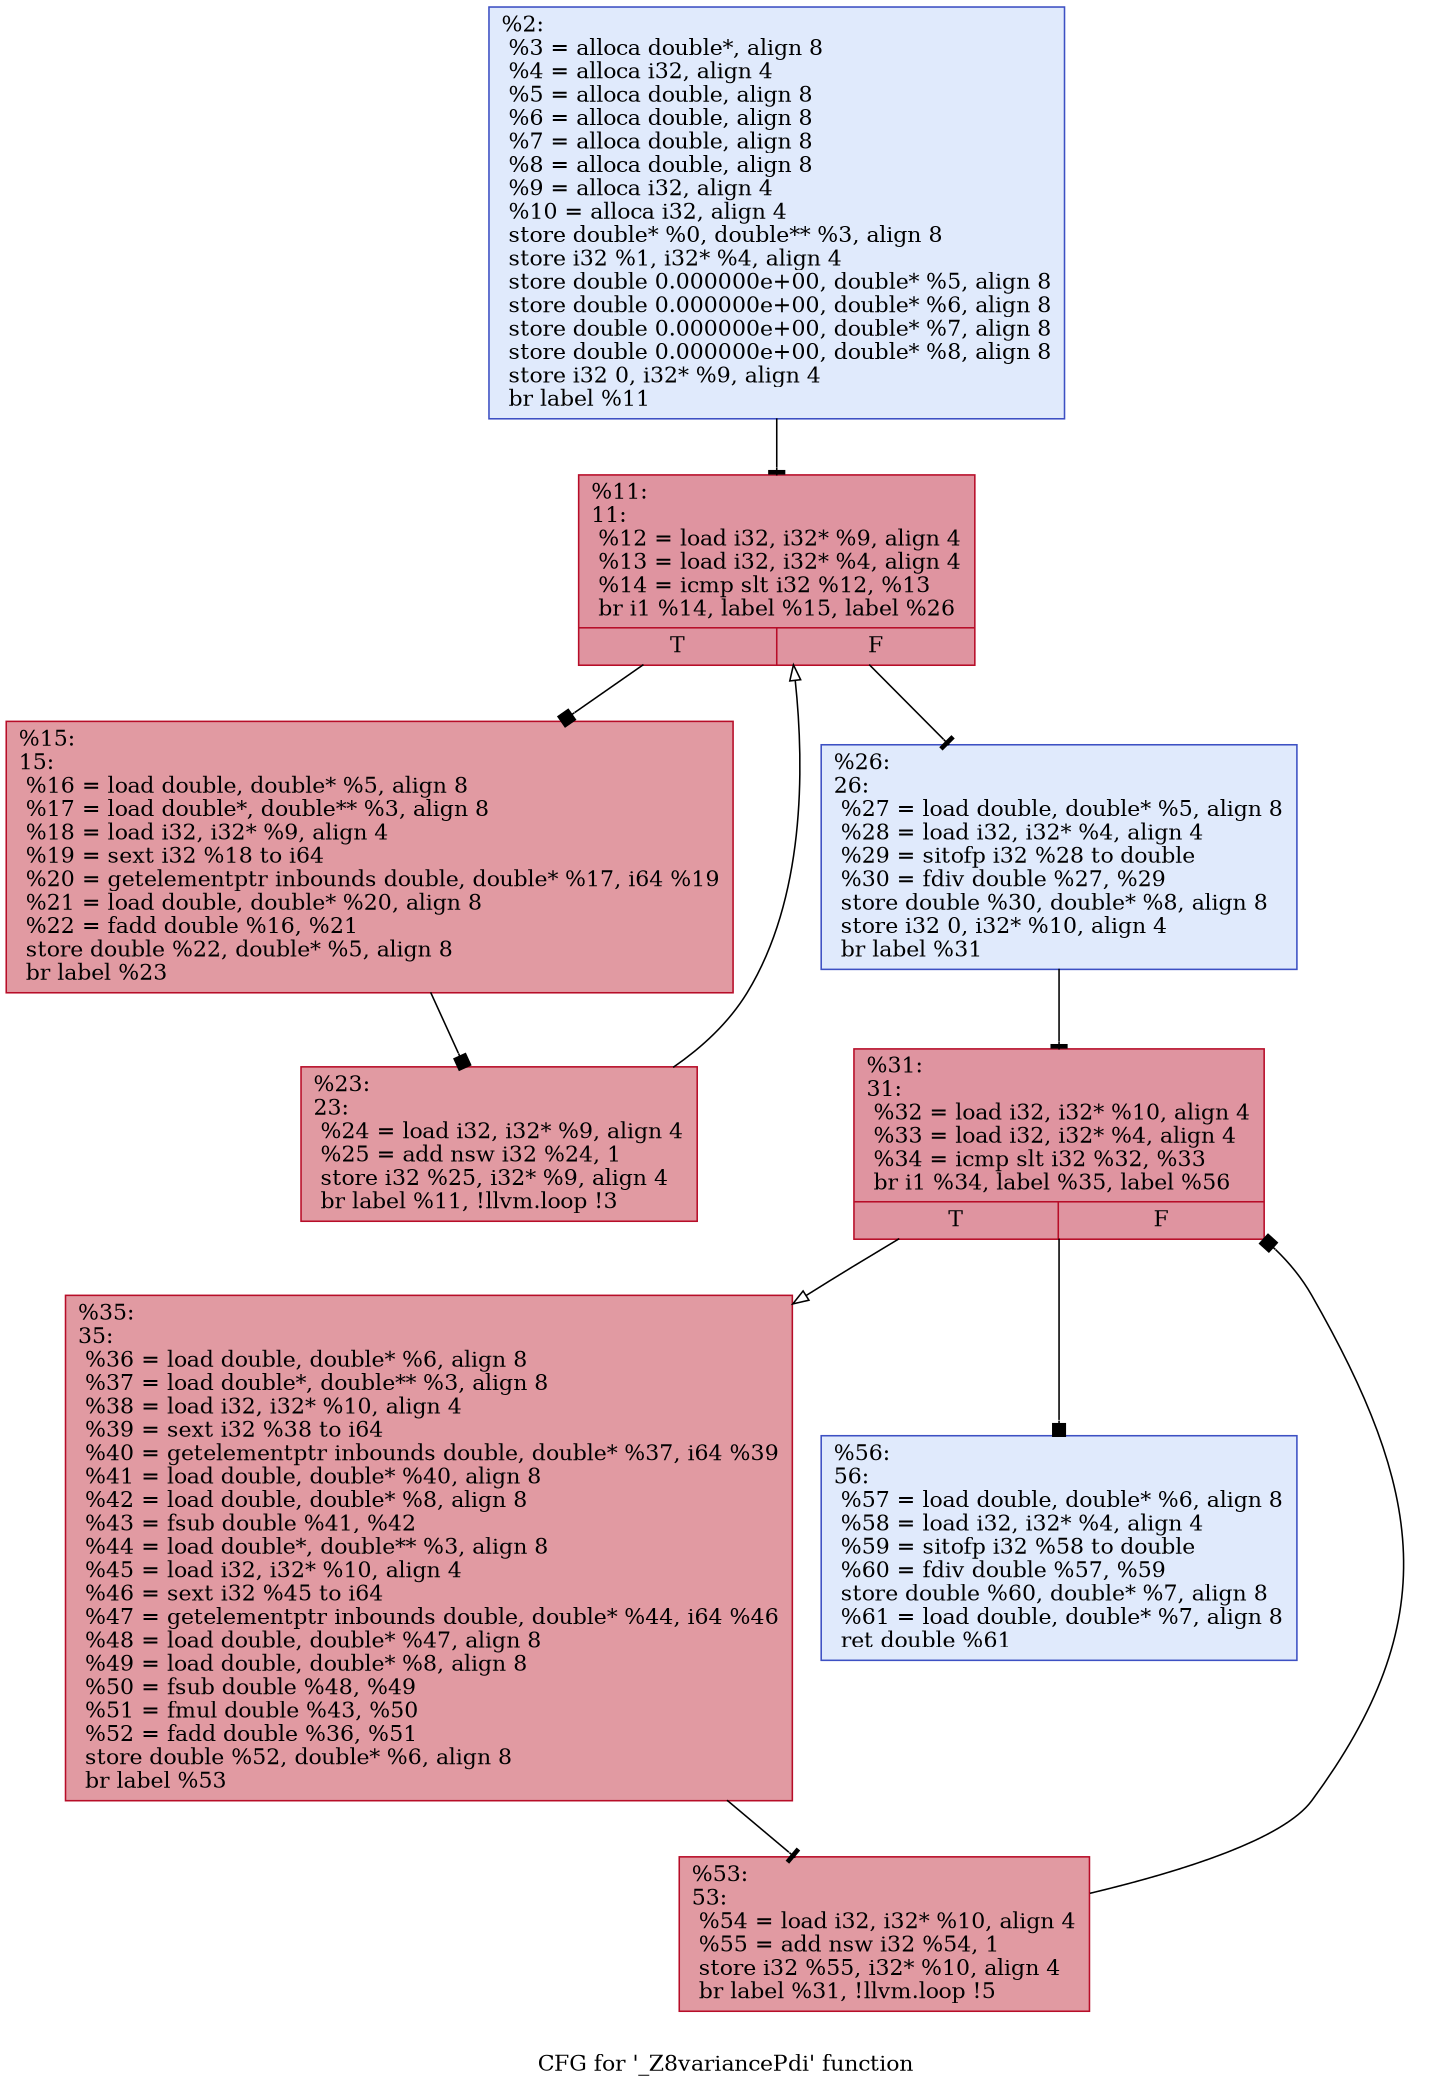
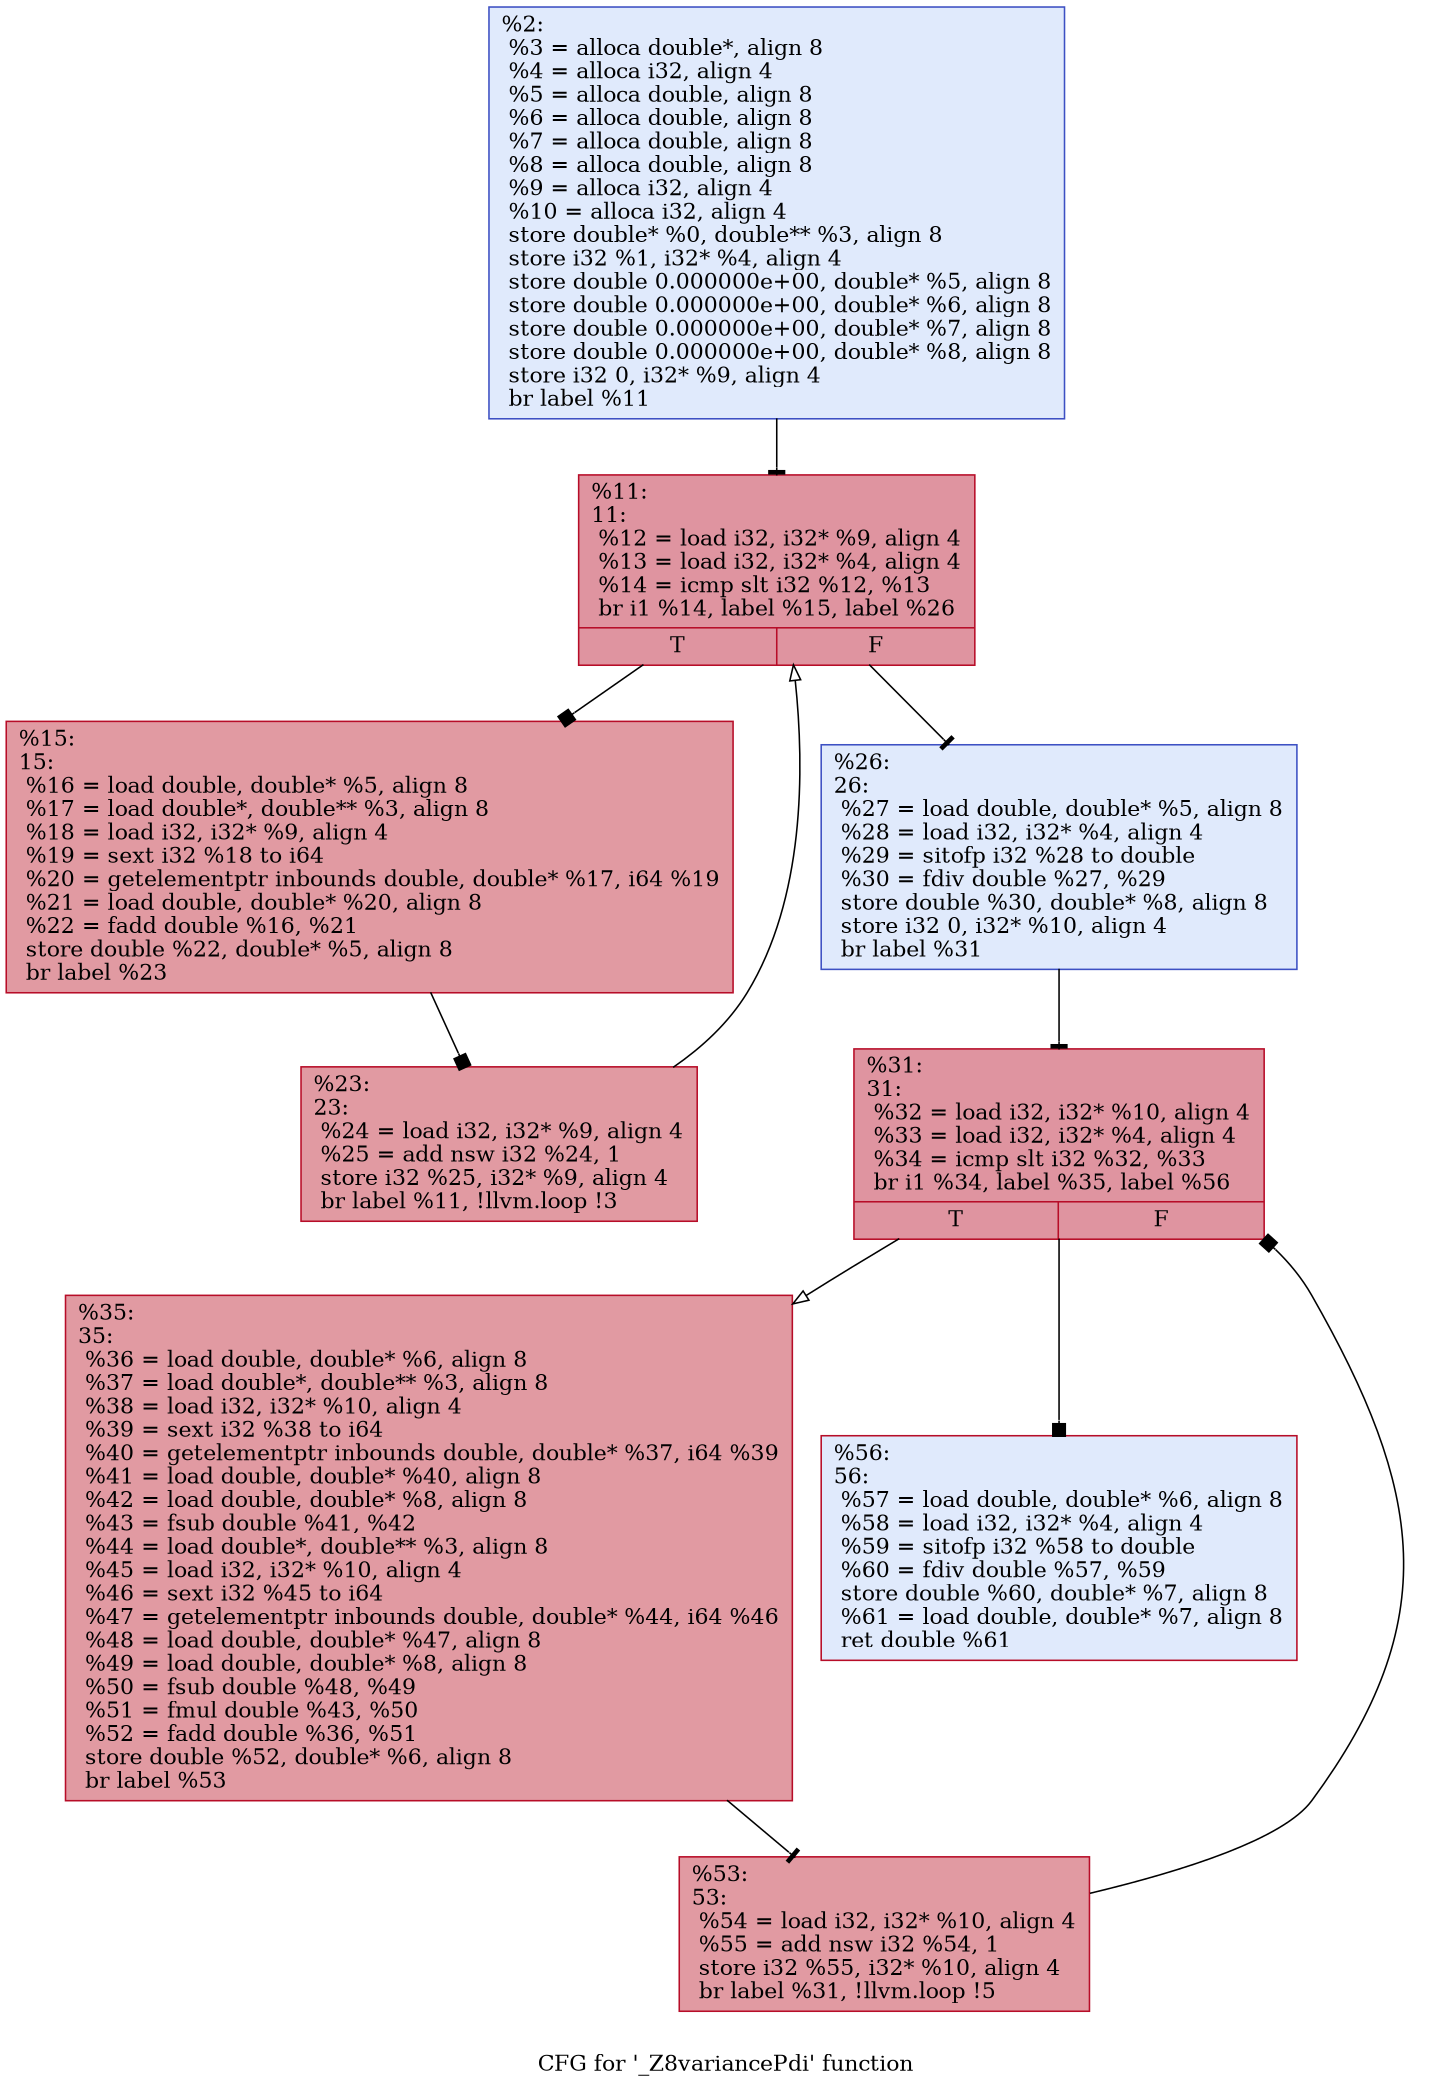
  digraph {
    label="CFG for '_Z8variancePdi' function"
    node [color="#b70d28ff" fillcolor="#bb1b2c70" shape=record style=filled]
    edge [arrowhead=tee]
    n1 [color="#3d50c3ff" fillcolor="#b9d0f970" label="{%2:\l  %3 = alloca double*, align 8\l  %4 = alloca i32, align 4\l  %5 = alloca double, align 8\l  %6 = alloca double, align 8\l  %7 = alloca double, align 8\l  %8 = alloca double, align 8\l  %9 = alloca i32, align 4\l  %10 = alloca i32, align 4\l  store double* %0, double** %3, align 8\l  store i32 %1, i32* %4, align 4\l  store double 0.000000e+00, double* %5, align 8\l  store double 0.000000e+00, double* %6, align 8\l  store double 0.000000e+00, double* %7, align 8\l  store double 0.000000e+00, double* %8, align 8\l  store i32 0, i32* %9, align 4\l  br label %11\l}"]
    n2 [fillcolor="#b70d2870" label="{%11:\l11:                                               \l  %12 = load i32, i32* %9, align 4\l  %13 = load i32, i32* %4, align 4\l  %14 = icmp slt i32 %12, %13\l  br i1 %14, label %15, label %26\l|{<s0>T|<s1>F}}"]
    n3 [label="{%15:\l15:                                               \l  %16 = load double, double* %5, align 8\l  %17 = load double*, double** %3, align 8\l  %18 = load i32, i32* %9, align 4\l  %19 = sext i32 %18 to i64\l  %20 = getelementptr inbounds double, double* %17, i64 %19\l  %21 = load double, double* %20, align 8\l  %22 = fadd double %16, %21\l  store double %22, double* %5, align 8\l  br label %23\l}"]
    n4 [color="#3d50c3ff" fillcolor="#b9d0f970" label="{%26:\l26:                                               \l  %27 = load double, double* %5, align 8\l  %28 = load i32, i32* %4, align 4\l  %29 = sitofp i32 %28 to double\l  %30 = fdiv double %27, %29\l  store double %30, double* %8, align 8\l  store i32 0, i32* %10, align 4\l  br label %31\l}"]
    n5 [label="{%23:\l23:                                               \l  %24 = load i32, i32* %9, align 4\l  %25 = add nsw i32 %24, 1\l  store i32 %25, i32* %9, align 4\l  br label %11, !llvm.loop !3\l}"]
    n6 [fillcolor="#b70d2870" label="{%31:\l31:                                               \l  %32 = load i32, i32* %10, align 4\l  %33 = load i32, i32* %4, align 4\l  %34 = icmp slt i32 %32, %33\l  br i1 %34, label %35, label %56\l|{<s0>T|<s1>F}}"]
    n7 [label="{%35:\l35:                                               \l  %36 = load double, double* %6, align 8\l  %37 = load double*, double** %3, align 8\l  %38 = load i32, i32* %10, align 4\l  %39 = sext i32 %38 to i64\l  %40 = getelementptr inbounds double, double* %37, i64 %39\l  %41 = load double, double* %40, align 8\l  %42 = load double, double* %8, align 8\l  %43 = fsub double %41, %42\l  %44 = load double*, double** %3, align 8\l  %45 = load i32, i32* %10, align 4\l  %46 = sext i32 %45 to i64\l  %47 = getelementptr inbounds double, double* %44, i64 %46\l  %48 = load double, double* %47, align 8\l  %49 = load double, double* %8, align 8\l  %50 = fsub double %48, %49\l  %51 = fmul double %43, %50\l  %52 = fadd double %36, %51\l  store double %52, double* %6, align 8\l  br label %53\l}"]
-   n8 [color="#3d50c3ff" fillcolor="#b9d0f970" label="{%56:\l56:                                               \l  %57 = load double, double* %6, align 8\l  %58 = load i32, i32* %4, align 4\l  %59 = sitofp i32 %58 to double\l  %60 = fdiv double %57, %59\l  store double %60, double* %7, align 8\l  %61 = load double, double* %7, align 8\l  ret double %61\l}"]
+   n8 [fillcolor="#b9d0f970" label="{%56:\l56:                                               \l  %57 = load double, double* %6, align 8\l  %58 = load i32, i32* %4, align 4\l  %59 = sitofp i32 %58 to double\l  %60 = fdiv double %57, %59\l  store double %60, double* %7, align 8\l  %61 = load double, double* %7, align 8\l  ret double %61\l}"]
    n9 [label="{%53:\l53:                                               \l  %54 = load i32, i32* %10, align 4\l  %55 = add nsw i32 %54, 1\l  store i32 %55, i32* %10, align 4\l  br label %31, !llvm.loop !5\l}"]
    n1 -> n2
    n2 -> n3 [arrowhead=box]
    n2 -> n4
    n3 -> n5 [arrowhead=box]
    n4 -> n6
    n5 -> n2 [arrowhead=onormal]
    n6 -> n7 [arrowhead=onormal]
    n6 -> n8 [arrowhead=box]
    n7 -> n9
    n9 -> n6 [arrowhead=box]
  }
